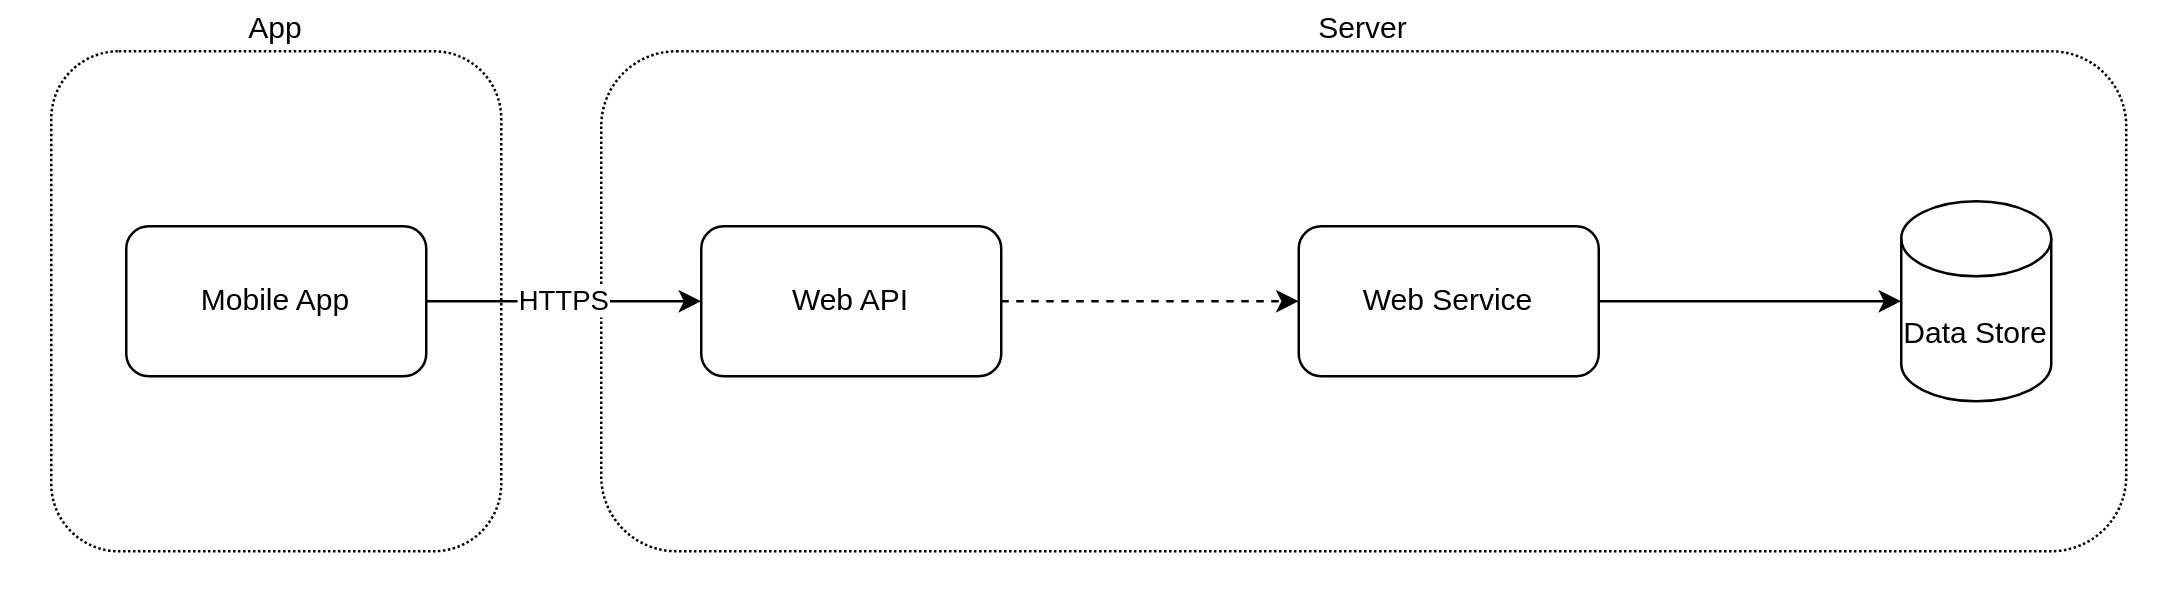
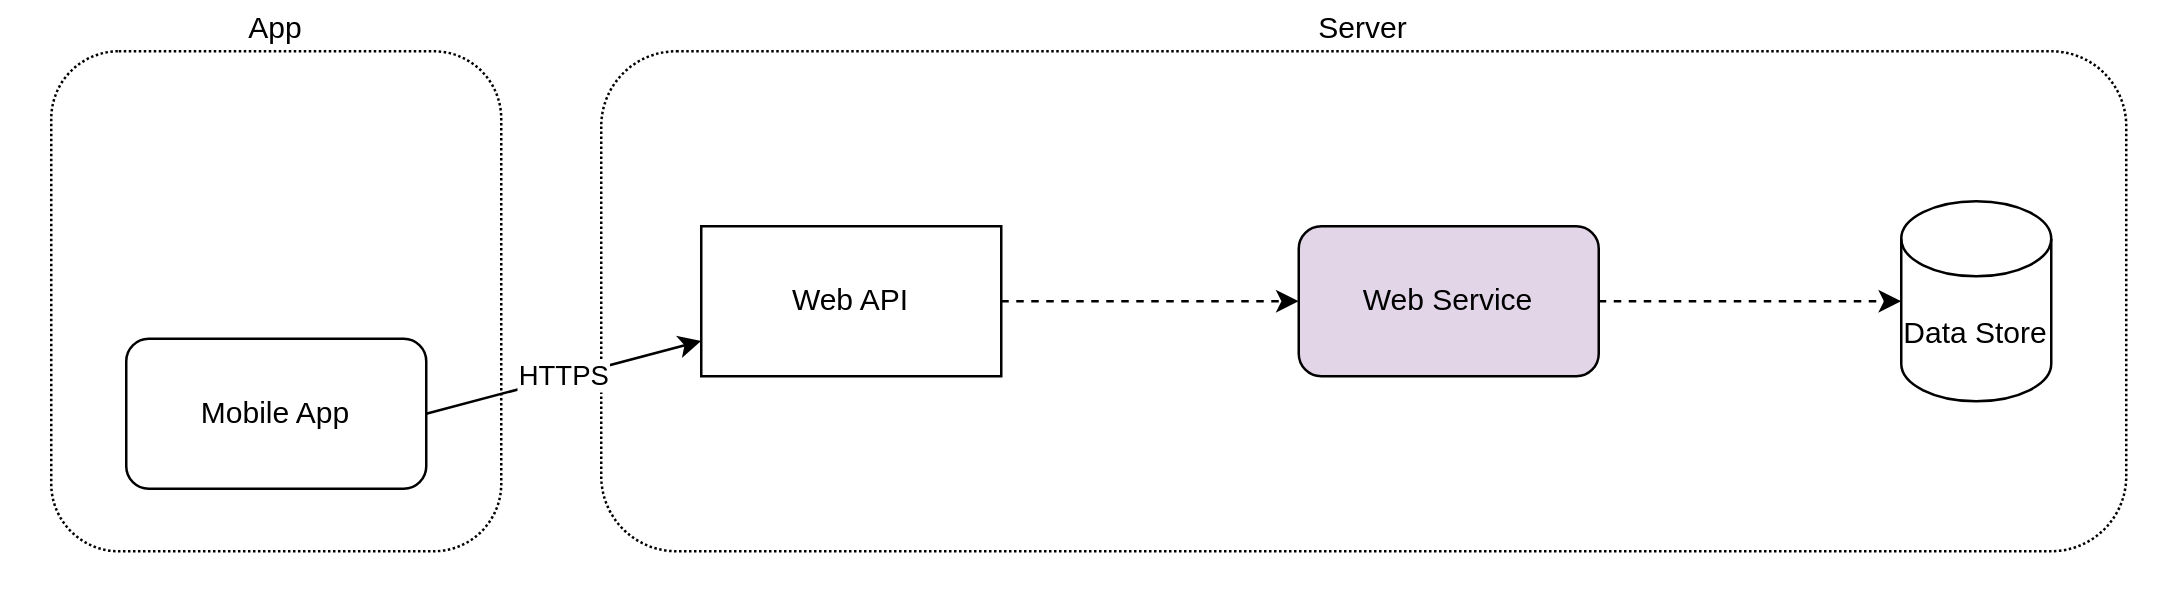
  <mxCell id="0" />
  <mxCell id="1" parent="0" />
  <mxCell id="2" value="Server" style="rounded=1;whiteSpace=wrap;html=1;dashed=1;dashPattern=1 1;labelPosition=center;verticalLabelPosition=top;align=center;verticalAlign=bottom;" vertex="1" parent="1"><mxGeometry x="240" y="20" width="610" height="200" as="geometry" /></mxCell>
  <mxCell id="3" value="App" style="rounded=1;whiteSpace=wrap;html=1;dashed=1;dashPattern=1 1;labelPosition=center;verticalLabelPosition=top;align=center;verticalAlign=bottom;" vertex="1" parent="1"><mxGeometry x="20" y="20" width="180" height="200" as="geometry" /></mxCell>
  <mxCell id="4" value="HTTPS" style="edgeStyle=none;html=1;exitX=1;exitY=0.5;exitDx=0;exitDy=0;" edge="1" parent="1" source="5" target="7"><mxGeometry relative="1" as="geometry" /></mxCell>
- <mxCell id="5" value="Mobile App" style="rounded=1;whiteSpace=wrap;html=1;" vertex="1" parent="1"><mxGeometry x="50" y="90" width="120" height="60" as="geometry" /></mxCell>
+ <mxCell id="5" value="Mobile App" style="rounded=1;whiteSpace=wrap;html=1;" vertex="1" parent="1"><mxGeometry x="50" y="135" width="120" height="60" as="geometry" /></mxCell>
  <mxCell id="6" style="edgeStyle=none;html=1;exitX=1;exitY=0.5;exitDx=0;exitDy=0;entryX=0;entryY=0.5;entryDx=0;entryDy=0;dashed=1;" edge="1" parent="1" source="7" target="9"><mxGeometry relative="1" as="geometry" /></mxCell>
- <mxCell id="7" value="Web API" style="rounded=1;whiteSpace=wrap;html=1;" vertex="1" parent="1"><mxGeometry x="280" y="90" width="120" height="60" as="geometry" /></mxCell>
- <mxCell id="8" style="edgeStyle=none;html=1;exitX=1;exitY=0.5;exitDx=0;exitDy=0;" edge="1" parent="1" source="9" target="10"><mxGeometry relative="1" as="geometry" /></mxCell>
- <mxCell id="9" value="Web Service" style="rounded=1;whiteSpace=wrap;html=1;" vertex="1" parent="1"><mxGeometry x="519" y="90" width="120" height="60" as="geometry" /></mxCell>
+ <mxCell id="7" value="Web API" style="whiteSpace=wrap;html=1;rounded=0;" vertex="1" parent="1"><mxGeometry x="280" y="90" width="120" height="60" as="geometry" /></mxCell>
+ <mxCell id="8" style="edgeStyle=none;html=1;exitX=1;exitY=0.5;exitDx=0;exitDy=0;dashed=1;" edge="1" parent="1" source="9" target="10"><mxGeometry relative="1" as="geometry" /></mxCell>
+ <mxCell id="9" value="Web Service" style="rounded=1;whiteSpace=wrap;html=1;fillColor=#e1d5e7;" vertex="1" parent="1"><mxGeometry x="519" y="90" width="120" height="60" as="geometry" /></mxCell>
  <mxCell id="10" value="Data Store" style="shape=cylinder3;whiteSpace=wrap;html=1;boundedLbl=1;backgroundOutline=1;size=15;" vertex="1" parent="1"><mxGeometry x="760" y="80" width="60" height="80" as="geometry" /></mxCell>
